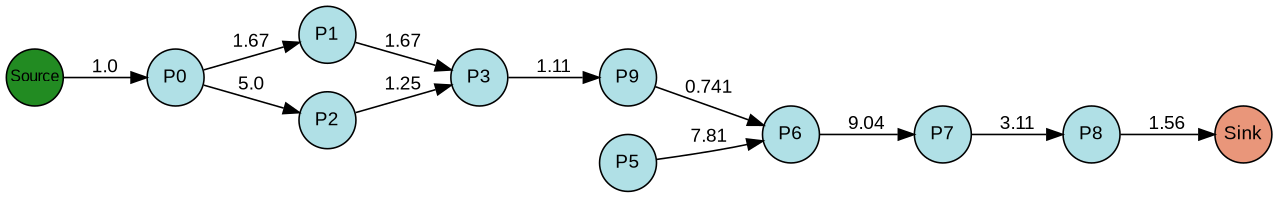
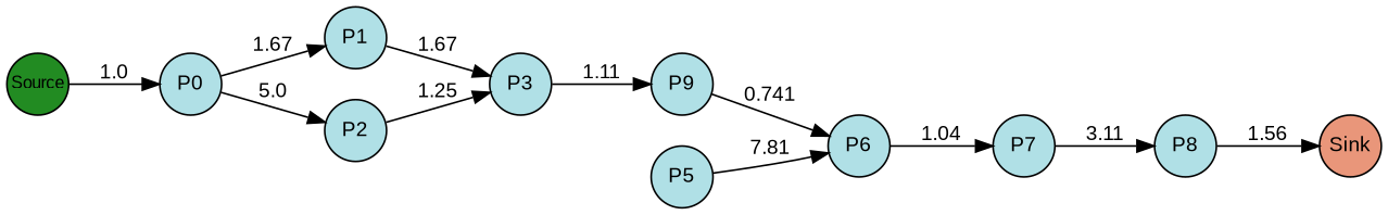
  digraph {
    rankdir=LR
    splines=true
    node [fillcolor=powderblue fixedsize=true fontcolor=black fontname=arial fontsize=12 margin=0 shape=circle style=filled]
    edge [fontcolor=black fontname=arial fontsize=12 margin=0]
    n1 [fillcolor=forestgreen fontsize=10 label=Source width=0.5]
    n2 [label=P0 width=0.5]
    n3 [label=P1 width=0.5]
    n4 [label=P2 width=0.5]
    n5 [label=P3 width=0.5]
    n6 [label=P9 width=0.5]
    n7 [label=P5 width=0.5]
    n8 [label=P6 width=0.5]
    n9 [label=P7 width=0.5]
    n10 [label=P8 width=0.5]
    n11 [fillcolor=darksalmon label=Sink width=0.5]
    subgraph sub_1 {
      rank=same
      n1
    }
    subgraph sub_2 {
      rank=same
      n2
    }
    subgraph sub_3 {
      rank=same
      n3
      n4
    }
    subgraph sub_4 {
      rank=same
      n5
    }
    subgraph sub_5 {
      rank=same
      n6
      n7
    }
    subgraph sub_6 {
      rank=same
      n8
    }
    subgraph sub_7 {
      rank=same
      n9
    }
    subgraph sub_8 {
      rank=same
      n10
    }
    subgraph sub_9 {
      rank=same
      n11
    }
    n1 -> n2 [label=1.0]
    n2 -> n3 [label=1.67]
    n2 -> n4 [label=5.0]
    n3 -> n5 [label=1.67]
    n4 -> n5 [label=1.25]
    n5 -> n6 [label=1.11]
    n6 -> n8 [label=0.741]
    n7 -> n8 [label=7.81]
-   n8 -> n9 [label=9.04]
+   n8 -> n9 [label=1.04]
    n9 -> n10 [label=3.11]
    n10 -> n11 [label=1.56]
  }
